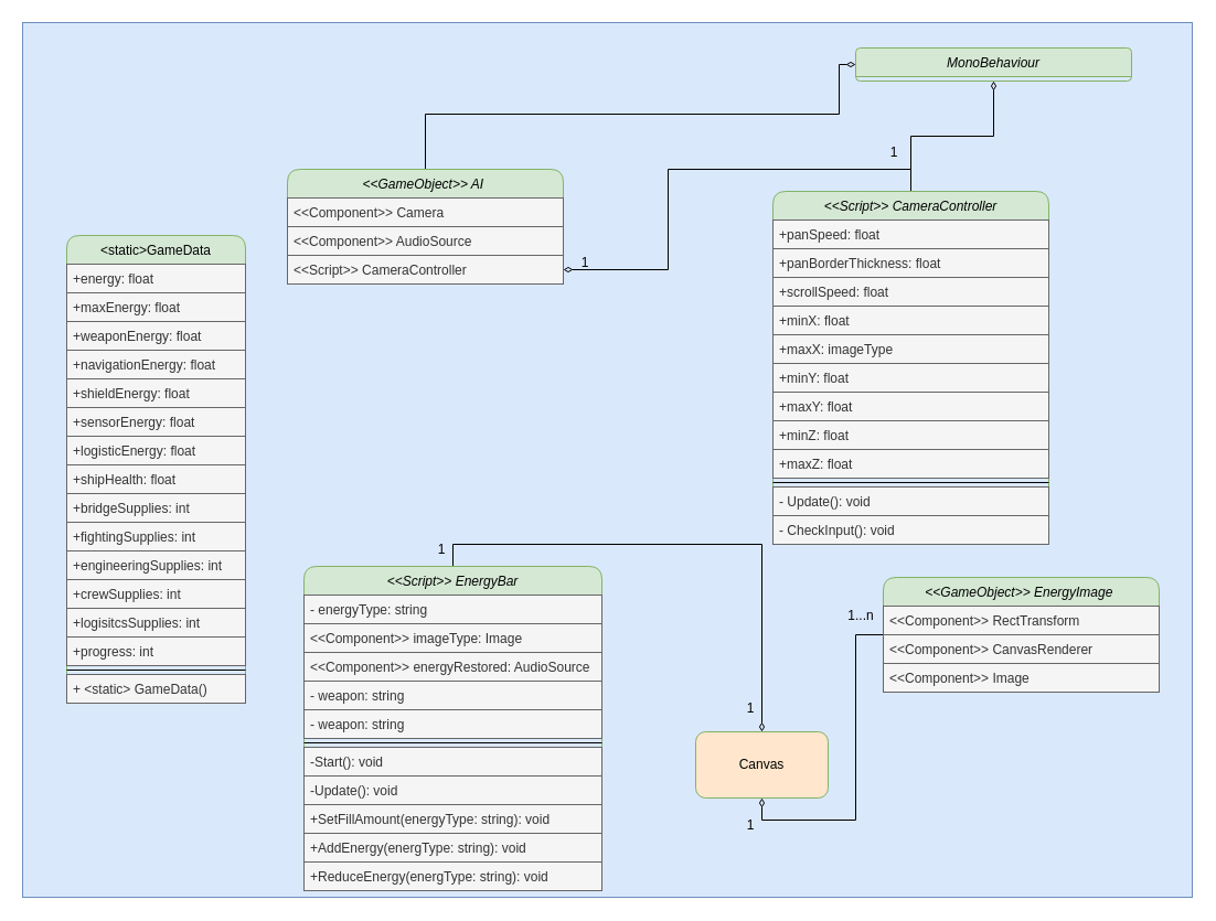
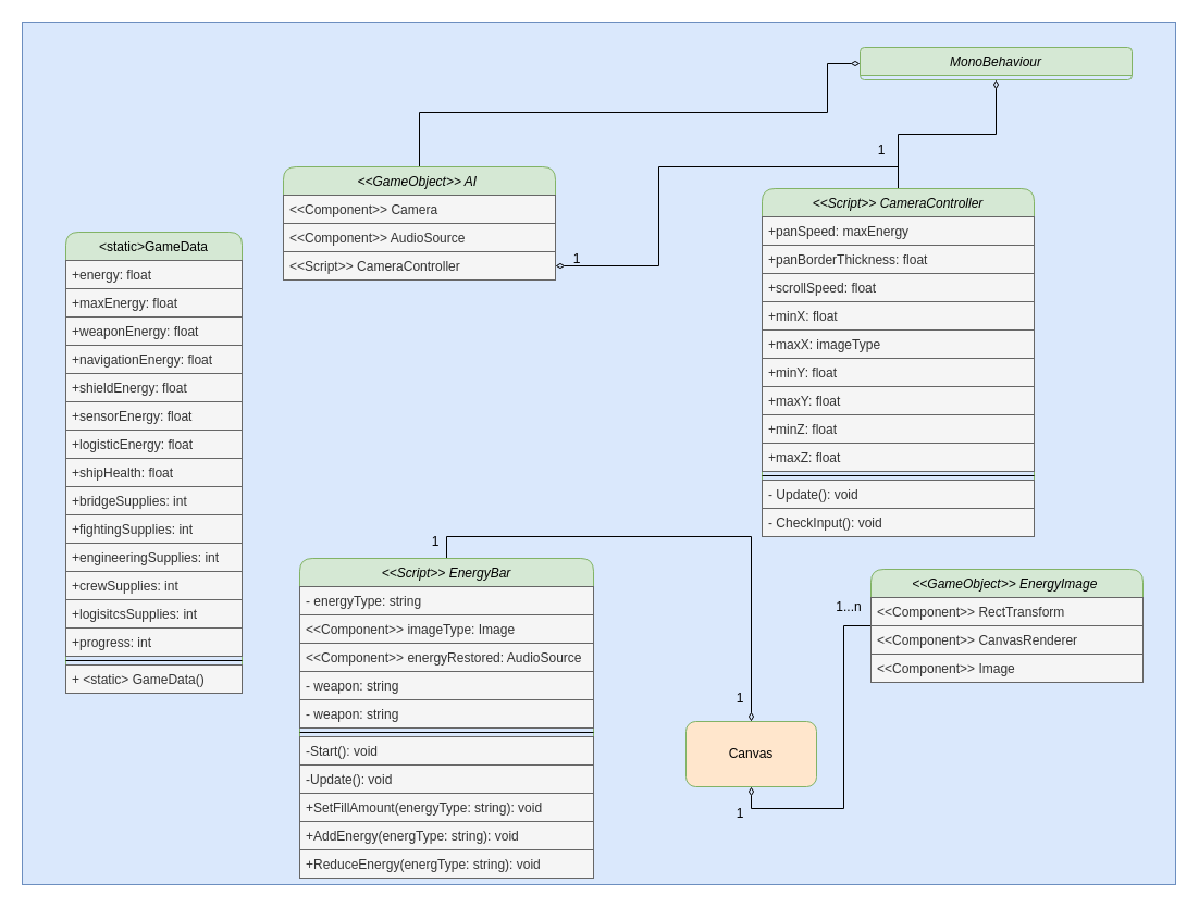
  <mxCell id="0" />
  <mxCell id="1" parent="0" />
  <mxCell id="2" value="" style="whiteSpace=wrap;html=1;verticalAlign=bottom;fillColor=#dae8fc;strokeColor=#6c8ebf;" parent="1" vertex="1"><mxGeometry x="20" y="20" width="1060" height="793" as="geometry" /></mxCell>
  <mxCell id="3" style="edgeStyle=orthogonalEdgeStyle;rounded=0;orthogonalLoop=1;jettySize=auto;html=1;exitX=0.5;exitY=0;exitDx=0;exitDy=0;entryX=1;entryY=0.5;entryDx=0;entryDy=0;endArrow=diamondThin;endFill=0;strokeWidth=1;" parent="1" source="31" target="12" edge="1"><mxGeometry relative="1" as="geometry" /></mxCell>
  <mxCell id="4" value="1" style="text;html=1;strokeColor=none;fillColor=none;align=center;verticalAlign=middle;whiteSpace=wrap;rounded=0;" parent="1" vertex="1"><mxGeometry x="780" y="123" width="60" height="30" as="geometry" /></mxCell>
  <mxCell id="5" value="1" style="text;html=1;strokeColor=none;fillColor=none;align=center;verticalAlign=middle;whiteSpace=wrap;rounded=0;" parent="1" vertex="1"><mxGeometry x="500" y="223" width="60" height="30" as="geometry" /></mxCell>
  <mxCell id="6" value="Canvas" style="rounded=1;whiteSpace=wrap;html=1;fillColor=#ffe6cc;strokeColor=#82b366;" parent="1" vertex="1"><mxGeometry x="630" y="663" width="120" height="60" as="geometry" /></mxCell>
  <mxCell id="7" style="edgeStyle=orthogonalEdgeStyle;rounded=0;orthogonalLoop=1;jettySize=auto;html=1;exitX=0.5;exitY=0;exitDx=0;exitDy=0;entryX=0.5;entryY=0;entryDx=0;entryDy=0;endArrow=diamondThin;endFill=0;strokeWidth=1;" parent="1" source="44" target="6" edge="1"><mxGeometry relative="1" as="geometry" /></mxCell>
  <mxCell id="8" style="edgeStyle=orthogonalEdgeStyle;rounded=0;orthogonalLoop=1;jettySize=auto;html=1;exitX=0.5;exitY=0;exitDx=0;exitDy=0;entryX=0;entryY=0.5;entryDx=0;entryDy=0;fontSize=30;endArrow=diamondThin;endFill=0;strokeWidth=1;" parent="1" source="9" target="61" edge="1"><mxGeometry relative="1" as="geometry"><Array as="points"><mxPoint x="385" y="103" /><mxPoint x="760" y="103" /><mxPoint x="760" y="58" /></Array></mxGeometry></mxCell>
  <mxCell id="9" value="&lt;&lt;GameObject&gt;&gt; AI " style="swimlane;fontStyle=2;align=center;verticalAlign=top;childLayout=stackLayout;horizontal=1;startSize=26;horizontalStack=0;resizeParent=1;resizeLast=0;collapsible=1;marginBottom=0;rounded=1;shadow=0;strokeWidth=1;fillColor=#d5e8d4;strokeColor=#82b366;" parent="1" vertex="1"><mxGeometry x="260" y="153" width="250" height="104" as="geometry"><mxRectangle x="230" y="140" width="160" height="26" as="alternateBounds" /></mxGeometry></mxCell>
  <mxCell id="10" value="&lt;&lt;Component&gt;&gt; Camera" style="text;align=left;verticalAlign=top;spacingLeft=4;spacingRight=4;overflow=hidden;rotatable=0;points=[[0,0.5],[1,0.5]];portConstraint=eastwest;fillColor=#f5f5f5;fontColor=#333333;strokeColor=#666666;" parent="9" vertex="1"><mxGeometry y="26" width="250" height="26" as="geometry" /></mxCell>
  <mxCell id="11" value="&lt;&lt;Component&gt;&gt; AudioSource" style="text;align=left;verticalAlign=top;spacingLeft=4;spacingRight=4;overflow=hidden;rotatable=0;points=[[0,0.5],[1,0.5]];portConstraint=eastwest;rounded=0;shadow=0;html=0;fillColor=#f5f5f5;fontColor=#333333;strokeColor=#666666;" parent="9" vertex="1"><mxGeometry y="52" width="250" height="26" as="geometry" /></mxCell>
  <mxCell id="12" value="&lt;&lt;Script&gt;&gt; CameraController" style="text;align=left;verticalAlign=top;spacingLeft=4;spacingRight=4;overflow=hidden;rotatable=0;points=[[0,0.5],[1,0.5]];portConstraint=eastwest;rounded=0;shadow=0;html=0;fillColor=#f5f5f5;fontColor=#333333;strokeColor=#666666;" parent="9" vertex="1"><mxGeometry y="78" width="250" height="26" as="geometry" /></mxCell>
  <mxCell id="13" value="&lt;static&gt;GameData" style="swimlane;fontStyle=0;align=center;verticalAlign=top;childLayout=stackLayout;horizontal=1;startSize=26;horizontalStack=0;resizeParent=1;resizeLast=0;collapsible=1;marginBottom=0;rounded=1;shadow=0;strokeWidth=1;fillColor=#d5e8d4;strokeColor=#82b366;" parent="1" vertex="1"><mxGeometry x="60" y="213" width="162" height="424" as="geometry"><mxRectangle x="550" y="140" width="160" height="26" as="alternateBounds" /></mxGeometry></mxCell>
  <mxCell id="14" value="+energy: float" style="text;align=left;verticalAlign=top;spacingLeft=4;spacingRight=4;overflow=hidden;rotatable=0;points=[[0,0.5],[1,0.5]];portConstraint=eastwest;fillColor=#f5f5f5;fontColor=#333333;strokeColor=#666666;" parent="13" vertex="1"><mxGeometry y="26" width="162" height="26" as="geometry" /></mxCell>
  <mxCell id="15" value="+maxEnergy: float" style="text;align=left;verticalAlign=top;spacingLeft=4;spacingRight=4;overflow=hidden;rotatable=0;points=[[0,0.5],[1,0.5]];portConstraint=eastwest;rounded=0;shadow=0;html=0;fillColor=#f5f5f5;fontColor=#333333;strokeColor=#666666;" parent="13" vertex="1"><mxGeometry y="52" width="162" height="26" as="geometry" /></mxCell>
  <mxCell id="16" value="+weaponEnergy: float" style="text;align=left;verticalAlign=top;spacingLeft=4;spacingRight=4;overflow=hidden;rotatable=0;points=[[0,0.5],[1,0.5]];portConstraint=eastwest;rounded=0;shadow=0;html=0;fillColor=#f5f5f5;fontColor=#333333;strokeColor=#666666;" parent="13" vertex="1"><mxGeometry y="78" width="162" height="26" as="geometry" /></mxCell>
  <mxCell id="17" value="+navigationEnergy: float" style="text;align=left;verticalAlign=top;spacingLeft=4;spacingRight=4;overflow=hidden;rotatable=0;points=[[0,0.5],[1,0.5]];portConstraint=eastwest;rounded=0;shadow=0;html=0;fillColor=#f5f5f5;fontColor=#333333;strokeColor=#666666;" parent="13" vertex="1"><mxGeometry y="104" width="162" height="26" as="geometry" /></mxCell>
  <mxCell id="18" value="+shieldEnergy: float" style="text;align=left;verticalAlign=top;spacingLeft=4;spacingRight=4;overflow=hidden;rotatable=0;points=[[0,0.5],[1,0.5]];portConstraint=eastwest;rounded=0;shadow=0;html=0;fillColor=#f5f5f5;fontColor=#333333;strokeColor=#666666;" parent="13" vertex="1"><mxGeometry y="130" width="162" height="26" as="geometry" /></mxCell>
  <mxCell id="19" value="+sensorEnergy: float" style="text;align=left;verticalAlign=top;spacingLeft=4;spacingRight=4;overflow=hidden;rotatable=0;points=[[0,0.5],[1,0.5]];portConstraint=eastwest;rounded=0;shadow=0;html=0;fillColor=#f5f5f5;fontColor=#333333;strokeColor=#666666;" parent="13" vertex="1"><mxGeometry y="156" width="162" height="26" as="geometry" /></mxCell>
  <mxCell id="20" value="+logisticEnergy: float" style="text;align=left;verticalAlign=top;spacingLeft=4;spacingRight=4;overflow=hidden;rotatable=0;points=[[0,0.5],[1,0.5]];portConstraint=eastwest;rounded=0;shadow=0;html=0;fillColor=#f5f5f5;fontColor=#333333;strokeColor=#666666;" parent="13" vertex="1"><mxGeometry y="182" width="162" height="26" as="geometry" /></mxCell>
  <mxCell id="21" value="+shipHealth: float" style="text;align=left;verticalAlign=top;spacingLeft=4;spacingRight=4;overflow=hidden;rotatable=0;points=[[0,0.5],[1,0.5]];portConstraint=eastwest;rounded=0;shadow=0;html=0;fillColor=#f5f5f5;fontColor=#333333;strokeColor=#666666;" parent="13" vertex="1"><mxGeometry y="208" width="162" height="26" as="geometry" /></mxCell>
  <mxCell id="22" value="+bridgeSupplies: int        " style="text;align=left;verticalAlign=top;spacingLeft=4;spacingRight=4;overflow=hidden;rotatable=0;points=[[0,0.5],[1,0.5]];portConstraint=eastwest;rounded=0;shadow=0;html=0;fillColor=#f5f5f5;fontColor=#333333;strokeColor=#666666;" parent="13" vertex="1"><mxGeometry y="234" width="162" height="26" as="geometry" /></mxCell>
  <mxCell id="23" value="+fightingSupplies: int" style="text;align=left;verticalAlign=top;spacingLeft=4;spacingRight=4;overflow=hidden;rotatable=0;points=[[0,0.5],[1,0.5]];portConstraint=eastwest;rounded=0;shadow=0;html=0;fillColor=#f5f5f5;fontColor=#333333;strokeColor=#666666;" parent="13" vertex="1"><mxGeometry y="260" width="162" height="26" as="geometry" /></mxCell>
  <mxCell id="24" value="+engineeringSupplies: int" style="text;align=left;verticalAlign=top;spacingLeft=4;spacingRight=4;overflow=hidden;rotatable=0;points=[[0,0.5],[1,0.5]];portConstraint=eastwest;rounded=0;shadow=0;html=0;fillColor=#f5f5f5;fontColor=#333333;strokeColor=#666666;" parent="13" vertex="1"><mxGeometry y="286" width="162" height="26" as="geometry" /></mxCell>
  <mxCell id="25" value="+crewSupplies: int" style="text;align=left;verticalAlign=top;spacingLeft=4;spacingRight=4;overflow=hidden;rotatable=0;points=[[0,0.5],[1,0.5]];portConstraint=eastwest;rounded=0;shadow=0;html=0;fillColor=#f5f5f5;fontColor=#333333;strokeColor=#666666;" parent="13" vertex="1"><mxGeometry y="312" width="162" height="26" as="geometry" /></mxCell>
  <mxCell id="26" value="+logisitcsSupplies: int" style="text;align=left;verticalAlign=top;spacingLeft=4;spacingRight=4;overflow=hidden;rotatable=0;points=[[0,0.5],[1,0.5]];portConstraint=eastwest;rounded=0;shadow=0;html=0;fillColor=#f5f5f5;fontColor=#333333;strokeColor=#666666;" parent="13" vertex="1"><mxGeometry y="338" width="162" height="26" as="geometry" /></mxCell>
  <mxCell id="27" value="+progress: int" style="text;align=left;verticalAlign=top;spacingLeft=4;spacingRight=4;overflow=hidden;rotatable=0;points=[[0,0.5],[1,0.5]];portConstraint=eastwest;rounded=0;shadow=0;html=0;fillColor=#f5f5f5;fontColor=#333333;strokeColor=#666666;" parent="13" vertex="1"><mxGeometry y="364" width="162" height="26" as="geometry" /></mxCell>
  <mxCell id="28" value="" style="line;html=1;strokeWidth=1;align=left;verticalAlign=middle;spacingTop=-1;spacingLeft=3;spacingRight=3;rotatable=0;labelPosition=right;points=[];portConstraint=eastwest;" parent="13" vertex="1"><mxGeometry y="390" width="162" height="8" as="geometry" /></mxCell>
  <mxCell id="29" value="+ &lt;static&gt; GameData()" style="text;align=left;verticalAlign=top;spacingLeft=4;spacingRight=4;overflow=hidden;rotatable=0;points=[[0,0.5],[1,0.5]];portConstraint=eastwest;fillColor=#f5f5f5;fontColor=#333333;strokeColor=#666666;" parent="13" vertex="1"><mxGeometry y="398" width="162" height="26" as="geometry" /></mxCell>
  <mxCell id="30" style="edgeStyle=orthogonalEdgeStyle;rounded=0;orthogonalLoop=1;jettySize=auto;html=1;exitX=0.5;exitY=0;exitDx=0;exitDy=0;entryX=0.5;entryY=1;entryDx=0;entryDy=0;fontSize=30;endArrow=diamondThin;endFill=0;strokeWidth=1;" parent="1" source="31" target="61" edge="1"><mxGeometry relative="1" as="geometry" /></mxCell>
  <mxCell id="31" value="&lt;&lt;Script&gt;&gt; CameraController" style="swimlane;fontStyle=2;align=center;verticalAlign=top;childLayout=stackLayout;horizontal=1;startSize=26;horizontalStack=0;resizeParent=1;resizeLast=0;collapsible=1;marginBottom=0;rounded=1;shadow=0;strokeWidth=1;fillColor=#d5e8d4;strokeColor=#82b366;" parent="1" vertex="1"><mxGeometry x="700" y="173" width="250" height="320" as="geometry"><mxRectangle x="230" y="140" width="160" height="26" as="alternateBounds" /></mxGeometry></mxCell>
- <mxCell id="32" value="+panSpeed: float" style="text;align=left;verticalAlign=top;spacingLeft=4;spacingRight=4;overflow=hidden;rotatable=0;points=[[0,0.5],[1,0.5]];portConstraint=eastwest;fillColor=#f5f5f5;fontColor=#333333;strokeColor=#666666;" parent="31" vertex="1"><mxGeometry y="26" width="250" height="26" as="geometry" /></mxCell>
+ <mxCell id="32" value="+panSpeed: maxEnergy" style="text;align=left;verticalAlign=top;spacingLeft=4;spacingRight=4;overflow=hidden;rotatable=0;points=[[0,0.5],[1,0.5]];portConstraint=eastwest;fillColor=#f5f5f5;fontColor=#333333;strokeColor=#666666;" parent="31" vertex="1"><mxGeometry y="26" width="250" height="26" as="geometry" /></mxCell>
  <mxCell id="33" value="+panBorderThickness: float" style="text;align=left;verticalAlign=top;spacingLeft=4;spacingRight=4;overflow=hidden;rotatable=0;points=[[0,0.5],[1,0.5]];portConstraint=eastwest;rounded=0;shadow=0;html=0;fillColor=#f5f5f5;fontColor=#333333;strokeColor=#666666;" parent="31" vertex="1"><mxGeometry y="52" width="250" height="26" as="geometry" /></mxCell>
  <mxCell id="34" value="+scrollSpeed: float" style="text;align=left;verticalAlign=top;spacingLeft=4;spacingRight=4;overflow=hidden;rotatable=0;points=[[0,0.5],[1,0.5]];portConstraint=eastwest;rounded=0;shadow=0;html=0;fillColor=#f5f5f5;fontColor=#333333;strokeColor=#666666;" parent="31" vertex="1"><mxGeometry y="78" width="250" height="26" as="geometry" /></mxCell>
  <mxCell id="35" value="+minX: float" style="text;align=left;verticalAlign=top;spacingLeft=4;spacingRight=4;overflow=hidden;rotatable=0;points=[[0,0.5],[1,0.5]];portConstraint=eastwest;rounded=0;shadow=0;html=0;fillColor=#f5f5f5;fontColor=#333333;strokeColor=#666666;" parent="31" vertex="1"><mxGeometry y="104" width="250" height="26" as="geometry" /></mxCell>
  <mxCell id="36" value="+maxX: imageType" style="text;align=left;verticalAlign=top;spacingLeft=4;spacingRight=4;overflow=hidden;rotatable=0;points=[[0,0.5],[1,0.5]];portConstraint=eastwest;fillColor=#f5f5f5;fontColor=#333333;strokeColor=#666666;" parent="31" vertex="1"><mxGeometry y="130" width="250" height="26" as="geometry" /></mxCell>
  <mxCell id="37" value="+minY: float" style="text;align=left;verticalAlign=top;spacingLeft=4;spacingRight=4;overflow=hidden;rotatable=0;points=[[0,0.5],[1,0.5]];portConstraint=eastwest;rounded=0;shadow=0;html=0;fillColor=#f5f5f5;fontColor=#333333;strokeColor=#666666;" parent="31" vertex="1"><mxGeometry y="156" width="250" height="26" as="geometry" /></mxCell>
  <mxCell id="38" value="+maxY: float" style="text;align=left;verticalAlign=top;spacingLeft=4;spacingRight=4;overflow=hidden;rotatable=0;points=[[0,0.5],[1,0.5]];portConstraint=eastwest;rounded=0;shadow=0;html=0;fillColor=#f5f5f5;fontColor=#333333;strokeColor=#666666;" parent="31" vertex="1"><mxGeometry y="182" width="250" height="26" as="geometry" /></mxCell>
  <mxCell id="39" value="+minZ: float" style="text;align=left;verticalAlign=top;spacingLeft=4;spacingRight=4;overflow=hidden;rotatable=0;points=[[0,0.5],[1,0.5]];portConstraint=eastwest;rounded=0;shadow=0;html=0;fillColor=#f5f5f5;fontColor=#333333;strokeColor=#666666;" parent="31" vertex="1"><mxGeometry y="208" width="250" height="26" as="geometry" /></mxCell>
  <mxCell id="40" value="+maxZ: float" style="text;align=left;verticalAlign=top;spacingLeft=4;spacingRight=4;overflow=hidden;rotatable=0;points=[[0,0.5],[1,0.5]];portConstraint=eastwest;rounded=0;shadow=0;html=0;fillColor=#f5f5f5;fontColor=#333333;strokeColor=#666666;" parent="31" vertex="1"><mxGeometry y="234" width="250" height="26" as="geometry" /></mxCell>
  <mxCell id="41" value="" style="line;html=1;strokeWidth=1;align=left;verticalAlign=middle;spacingTop=-1;spacingLeft=3;spacingRight=3;rotatable=0;labelPosition=right;points=[];portConstraint=eastwest;" parent="31" vertex="1"><mxGeometry y="260" width="250" height="8" as="geometry" /></mxCell>
  <mxCell id="42" value="- Update(): void&#10;" style="text;align=left;verticalAlign=top;spacingLeft=4;spacingRight=4;overflow=hidden;rotatable=0;points=[[0,0.5],[1,0.5]];portConstraint=eastwest;fillColor=#f5f5f5;fontColor=#333333;strokeColor=#666666;" parent="31" vertex="1"><mxGeometry y="268" width="250" height="26" as="geometry" /></mxCell>
  <mxCell id="43" value="- CheckInput(): void&#10;" style="text;align=left;verticalAlign=top;spacingLeft=4;spacingRight=4;overflow=hidden;rotatable=0;points=[[0,0.5],[1,0.5]];portConstraint=eastwest;fillColor=#f5f5f5;fontColor=#333333;strokeColor=#666666;" parent="31" vertex="1"><mxGeometry y="294" width="250" height="26" as="geometry" /></mxCell>
  <mxCell id="44" value="&lt;&lt;Script&gt;&gt; EnergyBar" style="swimlane;fontStyle=2;align=center;verticalAlign=top;childLayout=stackLayout;horizontal=1;startSize=26;horizontalStack=0;resizeParent=1;resizeLast=0;collapsible=1;marginBottom=0;rounded=1;shadow=0;strokeWidth=1;fillColor=#d5e8d4;strokeColor=#82b366;" parent="1" vertex="1"><mxGeometry x="275" y="513" width="270" height="294" as="geometry"><mxRectangle x="230" y="140" width="160" height="26" as="alternateBounds" /></mxGeometry></mxCell>
  <mxCell id="45" value="- energyType: string" style="text;align=left;verticalAlign=top;spacingLeft=4;spacingRight=4;overflow=hidden;rotatable=0;points=[[0,0.5],[1,0.5]];portConstraint=eastwest;fillColor=#f5f5f5;fontColor=#333333;strokeColor=#666666;" parent="44" vertex="1"><mxGeometry y="26" width="270" height="26" as="geometry" /></mxCell>
  <mxCell id="46" value="&lt;&lt;Component&gt;&gt; imageType: Image" style="text;align=left;verticalAlign=top;spacingLeft=4;spacingRight=4;overflow=hidden;rotatable=0;points=[[0,0.5],[1,0.5]];portConstraint=eastwest;fillColor=#f5f5f5;fontColor=#333333;strokeColor=#666666;" parent="44" vertex="1"><mxGeometry y="52" width="270" height="26" as="geometry" /></mxCell>
  <mxCell id="47" value="&lt;&lt;Component&gt;&gt; energyRestored: AudioSource" style="text;align=left;verticalAlign=top;spacingLeft=4;spacingRight=4;overflow=hidden;rotatable=0;points=[[0,0.5],[1,0.5]];portConstraint=eastwest;fillColor=#f5f5f5;fontColor=#333333;strokeColor=#666666;" parent="44" vertex="1"><mxGeometry y="78" width="270" height="26" as="geometry" /></mxCell>
  <mxCell id="48" value="- weapon: string" style="text;align=left;verticalAlign=top;spacingLeft=4;spacingRight=4;overflow=hidden;rotatable=0;points=[[0,0.5],[1,0.5]];portConstraint=eastwest;fillColor=#f5f5f5;fontColor=#333333;strokeColor=#666666;" parent="44" vertex="1"><mxGeometry y="104" width="270" height="26" as="geometry" /></mxCell>
  <mxCell id="49" value="- weapon: string" style="text;align=left;verticalAlign=top;spacingLeft=4;spacingRight=4;overflow=hidden;rotatable=0;points=[[0,0.5],[1,0.5]];portConstraint=eastwest;fillColor=#f5f5f5;fontColor=#333333;strokeColor=#666666;" parent="44" vertex="1"><mxGeometry y="130" width="270" height="26" as="geometry" /></mxCell>
  <mxCell id="50" value="" style="line;html=1;strokeWidth=1;align=left;verticalAlign=middle;spacingTop=-1;spacingLeft=3;spacingRight=3;rotatable=0;labelPosition=right;points=[];portConstraint=eastwest;" parent="44" vertex="1"><mxGeometry y="156" width="270" height="8" as="geometry" /></mxCell>
  <mxCell id="51" value="-Start(): void" style="text;align=left;verticalAlign=top;spacingLeft=4;spacingRight=4;overflow=hidden;rotatable=0;points=[[0,0.5],[1,0.5]];portConstraint=eastwest;fillColor=#f5f5f5;fontColor=#333333;strokeColor=#666666;" parent="44" vertex="1"><mxGeometry y="164" width="270" height="26" as="geometry" /></mxCell>
  <mxCell id="52" value="-Update(): void" style="text;align=left;verticalAlign=top;spacingLeft=4;spacingRight=4;overflow=hidden;rotatable=0;points=[[0,0.5],[1,0.5]];portConstraint=eastwest;fillColor=#f5f5f5;fontColor=#333333;strokeColor=#666666;" vertex="1" parent="44"><mxGeometry y="190" width="270" height="26" as="geometry" /></mxCell>
  <mxCell id="53" value="+SetFillAmount(energyType: string): void" style="text;align=left;verticalAlign=top;spacingLeft=4;spacingRight=4;overflow=hidden;rotatable=0;points=[[0,0.5],[1,0.5]];portConstraint=eastwest;fillColor=#f5f5f5;fontColor=#333333;strokeColor=#666666;" parent="44" vertex="1"><mxGeometry y="216" width="270" height="26" as="geometry" /></mxCell>
  <mxCell id="54" value="+AddEnergy(energType: string): void" style="text;align=left;verticalAlign=top;spacingLeft=4;spacingRight=4;overflow=hidden;rotatable=0;points=[[0,0.5],[1,0.5]];portConstraint=eastwest;fillColor=#f5f5f5;fontColor=#333333;strokeColor=#666666;" parent="44" vertex="1"><mxGeometry y="242" width="270" height="26" as="geometry" /></mxCell>
  <mxCell id="55" value="+ReduceEnergy(energType: string): void" style="text;align=left;verticalAlign=top;spacingLeft=4;spacingRight=4;overflow=hidden;rotatable=0;points=[[0,0.5],[1,0.5]];portConstraint=eastwest;fillColor=#f5f5f5;fontColor=#333333;strokeColor=#666666;" parent="44" vertex="1"><mxGeometry y="268" width="270" height="26" as="geometry" /></mxCell>
  <mxCell id="56" style="edgeStyle=orthogonalEdgeStyle;rounded=0;orthogonalLoop=1;jettySize=auto;html=1;entryX=0.5;entryY=1;entryDx=0;entryDy=0;fontSize=30;endArrow=diamondThin;endFill=0;strokeWidth=1;" parent="1" source="57" target="6" edge="1"><mxGeometry relative="1" as="geometry" /></mxCell>
  <mxCell id="57" value="&lt;&lt;GameObject&gt;&gt; EnergyImage " style="swimlane;fontStyle=2;align=center;verticalAlign=top;childLayout=stackLayout;horizontal=1;startSize=26;horizontalStack=0;resizeParent=1;resizeLast=0;collapsible=1;marginBottom=0;rounded=1;shadow=0;strokeWidth=1;fillColor=#d5e8d4;strokeColor=#82b366;" parent="1" vertex="1"><mxGeometry x="800" y="523" width="250" height="104" as="geometry"><mxRectangle x="230" y="140" width="160" height="26" as="alternateBounds" /></mxGeometry></mxCell>
  <mxCell id="58" value="&lt;&lt;Component&gt;&gt; RectTransform" style="text;align=left;verticalAlign=top;spacingLeft=4;spacingRight=4;overflow=hidden;rotatable=0;points=[[0,0.5],[1,0.5]];portConstraint=eastwest;fillColor=#f5f5f5;fontColor=#333333;strokeColor=#666666;" parent="57" vertex="1"><mxGeometry y="26" width="250" height="26" as="geometry" /></mxCell>
  <mxCell id="59" value="&lt;&lt;Component&gt;&gt; CanvasRenderer" style="text;align=left;verticalAlign=top;spacingLeft=4;spacingRight=4;overflow=hidden;rotatable=0;points=[[0,0.5],[1,0.5]];portConstraint=eastwest;rounded=0;shadow=0;html=0;fillColor=#f5f5f5;fontColor=#333333;strokeColor=#666666;" parent="57" vertex="1"><mxGeometry y="52" width="250" height="26" as="geometry" /></mxCell>
  <mxCell id="60" value="&lt;&lt;Component&gt;&gt; Image" style="text;align=left;verticalAlign=top;spacingLeft=4;spacingRight=4;overflow=hidden;rotatable=0;points=[[0,0.5],[1,0.5]];portConstraint=eastwest;rounded=0;shadow=0;html=0;fillColor=#f5f5f5;fontColor=#333333;strokeColor=#666666;" parent="57" vertex="1"><mxGeometry y="78" width="250" height="26" as="geometry" /></mxCell>
- <mxCell id="61" value="MonoBehaviour" style="swimlane;fontStyle=2;align=center;verticalAlign=top;childLayout=stackLayout;horizontal=1;startSize=26;horizontalStack=0;resizeParent=1;resizeLast=0;collapsible=1;marginBottom=0;rounded=1;shadow=0;strokeWidth=1;fillColor=#d5e8d4;strokeColor=#82b366;" parent="1" vertex="1"><mxGeometry x="775" y="43" width="250" height="30" as="geometry"><mxRectangle x="230" y="140" width="160" height="26" as="alternateBounds" /></mxGeometry></mxCell>
+ <mxCell id="61" value="MonoBehaviour" style="swimlane;fontStyle=2;align=center;verticalAlign=top;childLayout=stackLayout;horizontal=1;startSize=26;horizontalStack=0;resizeParent=1;resizeLast=0;collapsible=1;marginBottom=0;rounded=1;shadow=0;strokeWidth=1;fillColor=#d5e8d4;strokeColor=#82b366;" parent="1" vertex="1"><mxGeometry x="790" y="43" width="250" height="30" as="geometry"><mxRectangle x="230" y="140" width="160" height="26" as="alternateBounds" /></mxGeometry></mxCell>
  <mxCell id="62" value="1" style="text;html=1;strokeColor=none;fillColor=none;align=center;verticalAlign=middle;whiteSpace=wrap;rounded=0;" parent="1" vertex="1"><mxGeometry x="370" y="483" width="60" height="30" as="geometry" /></mxCell>
  <mxCell id="63" value="1" style="text;html=1;strokeColor=none;fillColor=none;align=center;verticalAlign=middle;whiteSpace=wrap;rounded=0;" parent="1" vertex="1"><mxGeometry x="650" y="627" width="60" height="30" as="geometry" /></mxCell>
  <mxCell id="64" value="1...n" style="text;html=1;strokeColor=none;fillColor=none;align=center;verticalAlign=middle;whiteSpace=wrap;rounded=0;" parent="1" vertex="1"><mxGeometry x="750" y="543" width="60" height="30" as="geometry" /></mxCell>
  <mxCell id="65" value="1" style="text;html=1;strokeColor=none;fillColor=none;align=center;verticalAlign=middle;whiteSpace=wrap;rounded=0;" parent="1" vertex="1"><mxGeometry x="650" y="733" width="60" height="30" as="geometry" /></mxCell>
